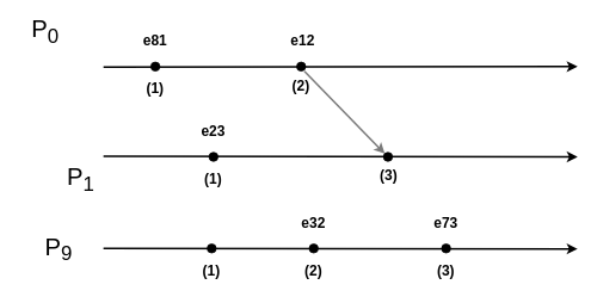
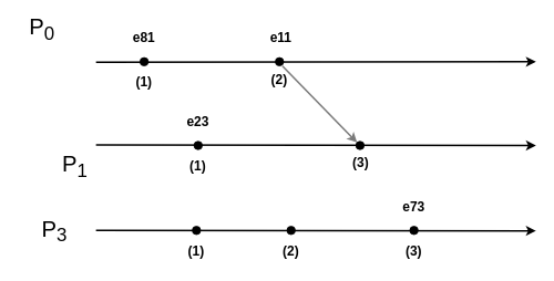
  <mxCell id="0" />
  <mxCell id="1" parent="0" />
  <mxCell id="2" value="" style="endArrow=classic;html=1;rounded=0;strokeWidth=2;" parent="1" edge="1"><mxGeometry width="50" height="50" relative="1" as="geometry"><mxPoint x="115" y="74.5" as="sourcePoint" /><mxPoint x="645" y="74" as="targetPoint" /></mxGeometry></mxCell>
  <mxCell id="3" value="" style="endArrow=classic;html=1;rounded=0;strokeWidth=2;" parent="1" edge="1"><mxGeometry width="50" height="50" relative="1" as="geometry"><mxPoint x="115" y="174.5" as="sourcePoint" /><mxPoint x="645" y="175" as="targetPoint" /></mxGeometry></mxCell>
  <mxCell id="4" value="P&lt;sub&gt;0&lt;/sub&gt;" style="text;html=1;align=center;verticalAlign=middle;whiteSpace=wrap;rounded=0;fontSize=27;" parent="1" vertex="1"><mxGeometry x="20" y="20" width="60" height="30" as="geometry" /></mxCell>
  <mxCell id="5" value="P&lt;sub&gt;1&lt;/sub&gt;" style="text;html=1;align=center;verticalAlign=middle;whiteSpace=wrap;rounded=0;fontSize=27;" parent="1" vertex="1"><mxGeometry x="60" y="185" width="60" height="30" as="geometry" /></mxCell>
  <mxCell id="6" value="" style="ellipse;whiteSpace=wrap;html=1;aspect=fixed;fillColor=#000000;" parent="1" vertex="1"><mxGeometry x="168" y="69" width="10" height="10" as="geometry" /></mxCell>
  <mxCell id="7" value="" style="ellipse;whiteSpace=wrap;html=1;aspect=fixed;fillColor=#000000;" parent="1" vertex="1"><mxGeometry x="331" y="69" width="10" height="10" as="geometry" /></mxCell>
  <mxCell id="8" value="" style="endArrow=classic;html=1;rounded=0;strokeWidth=2;exitX=0.863;exitY=1.02;exitDx=0;exitDy=0;exitPerimeter=0;strokeColor=#7A7A7A;entryX=0;entryY=0;entryDx=0;entryDy=0;" parent="1" source="7" target="26" edge="1"><mxGeometry width="50" height="50" relative="1" as="geometry"><mxPoint x="331" y="69" as="sourcePoint" /><mxPoint x="411" y="141" as="targetPoint" /></mxGeometry></mxCell>
  <mxCell id="9" value="&lt;b&gt;e81&lt;/b&gt;" style="text;html=1;align=center;verticalAlign=middle;whiteSpace=wrap;rounded=0;fontSize=16;" parent="1" vertex="1"><mxGeometry x="143" y="30" width="60" height="30" as="geometry" /></mxCell>
- <mxCell id="10" value="&lt;b&gt;e12&lt;/b&gt;" style="text;html=1;align=center;verticalAlign=middle;whiteSpace=wrap;rounded=0;fontSize=16;" vertex="1" parent="1"><mxGeometry x="308" y="30" width="60" height="30" as="geometry" /></mxCell>
+ <mxCell id="10" value="&lt;b&gt;e11&lt;/b&gt;" style="text;html=1;align=center;verticalAlign=middle;whiteSpace=wrap;rounded=0;fontSize=16;" vertex="1" parent="1"><mxGeometry x="308" y="30" width="60" height="30" as="geometry" /></mxCell>
  <mxCell id="11" value="" style="endArrow=classic;html=1;rounded=0;strokeWidth=2;" edge="1" parent="1"><mxGeometry width="50" height="50" relative="1" as="geometry"><mxPoint x="115" y="277.5" as="sourcePoint" /><mxPoint x="645" y="278" as="targetPoint" /></mxGeometry></mxCell>
- <mxCell id="12" value="P&lt;sub&gt;9&lt;/sub&gt;" style="text;html=1;align=center;verticalAlign=middle;whiteSpace=wrap;rounded=0;fontSize=27;" vertex="1" parent="1"><mxGeometry x="35" y="263" width="60" height="30" as="geometry" /></mxCell>
+ <mxCell id="12" value="P&lt;sub&gt;3&lt;/sub&gt;" style="text;html=1;align=center;verticalAlign=middle;whiteSpace=wrap;rounded=0;fontSize=27;" vertex="1" parent="1"><mxGeometry x="35" y="263" width="60" height="30" as="geometry" /></mxCell>
  <mxCell id="13" value="&lt;b&gt;(1)&lt;/b&gt;" style="text;html=1;align=center;verticalAlign=middle;whiteSpace=wrap;rounded=0;fontSize=16;" vertex="1" parent="1"><mxGeometry x="143" y="83" width="60" height="30" as="geometry" /></mxCell>
  <mxCell id="14" value="&lt;b&gt;(2)&lt;/b&gt;" style="text;html=1;align=center;verticalAlign=middle;whiteSpace=wrap;rounded=0;fontSize=16;" vertex="1" parent="1"><mxGeometry x="306" y="80" width="60" height="30" as="geometry" /></mxCell>
  <mxCell id="15" value="" style="ellipse;whiteSpace=wrap;html=1;aspect=fixed;fillColor=#000000;" vertex="1" parent="1"><mxGeometry x="233" y="170" width="10" height="10" as="geometry" /></mxCell>
  <mxCell id="16" value="&lt;b&gt;e23&lt;/b&gt;" style="text;html=1;align=center;verticalAlign=middle;whiteSpace=wrap;rounded=0;fontSize=16;" vertex="1" parent="1"><mxGeometry x="208" y="131" width="60" height="30" as="geometry" /></mxCell>
  <mxCell id="17" value="&lt;b&gt;(1)&lt;/b&gt;" style="text;html=1;align=center;verticalAlign=middle;whiteSpace=wrap;rounded=0;fontSize=16;" vertex="1" parent="1"><mxGeometry x="208" y="184" width="60" height="30" as="geometry" /></mxCell>
  <mxCell id="18" value="" style="ellipse;whiteSpace=wrap;html=1;aspect=fixed;fillColor=#000000;" vertex="1" parent="1"><mxGeometry x="231" y="272.5" width="10" height="10" as="geometry" /></mxCell>
  <mxCell id="19" value="&lt;b&gt;(1)&lt;/b&gt;" style="text;html=1;align=center;verticalAlign=middle;whiteSpace=wrap;rounded=0;fontSize=16;" vertex="1" parent="1"><mxGeometry x="206" y="286.5" width="60" height="30" as="geometry" /></mxCell>
  <mxCell id="20" value="" style="ellipse;whiteSpace=wrap;html=1;aspect=fixed;fillColor=#000000;" vertex="1" parent="1"><mxGeometry x="345" y="272.5" width="10" height="10" as="geometry" /></mxCell>
- <mxCell id="21" value="&lt;b&gt;e32&lt;/b&gt;" style="text;html=1;align=center;verticalAlign=middle;whiteSpace=wrap;rounded=0;fontSize=16;" vertex="1" parent="1"><mxGeometry x="320" y="233.5" width="60" height="30" as="geometry" /></mxCell>
  <mxCell id="22" value="&lt;b&gt;(2)&lt;/b&gt;" style="text;html=1;align=center;verticalAlign=middle;whiteSpace=wrap;rounded=0;fontSize=16;" vertex="1" parent="1"><mxGeometry x="320" y="286.5" width="60" height="30" as="geometry" /></mxCell>
  <mxCell id="23" value="" style="ellipse;whiteSpace=wrap;html=1;aspect=fixed;fillColor=#000000;" vertex="1" parent="1"><mxGeometry x="493" y="272.5" width="10" height="10" as="geometry" /></mxCell>
  <mxCell id="24" value="&lt;b&gt;e73&lt;/b&gt;" style="text;html=1;align=center;verticalAlign=middle;whiteSpace=wrap;rounded=0;fontSize=16;" vertex="1" parent="1"><mxGeometry x="468" y="233.5" width="60" height="30" as="geometry" /></mxCell>
  <mxCell id="25" value="&lt;b&gt;(3)&lt;/b&gt;" style="text;html=1;align=center;verticalAlign=middle;whiteSpace=wrap;rounded=0;fontSize=16;" vertex="1" parent="1"><mxGeometry x="468" y="286.5" width="60" height="30" as="geometry" /></mxCell>
  <mxCell id="26" value="" style="ellipse;whiteSpace=wrap;html=1;aspect=fixed;fillColor=#000000;" vertex="1" parent="1"><mxGeometry x="428" y="170" width="10" height="10" as="geometry" /></mxCell>
  <mxCell id="27" value="&lt;b&gt;(3)&lt;/b&gt;" style="text;html=1;align=center;verticalAlign=middle;whiteSpace=wrap;rounded=0;fontSize=16;" vertex="1" parent="1"><mxGeometry x="404" y="181" width="60" height="30" as="geometry" /></mxCell>
